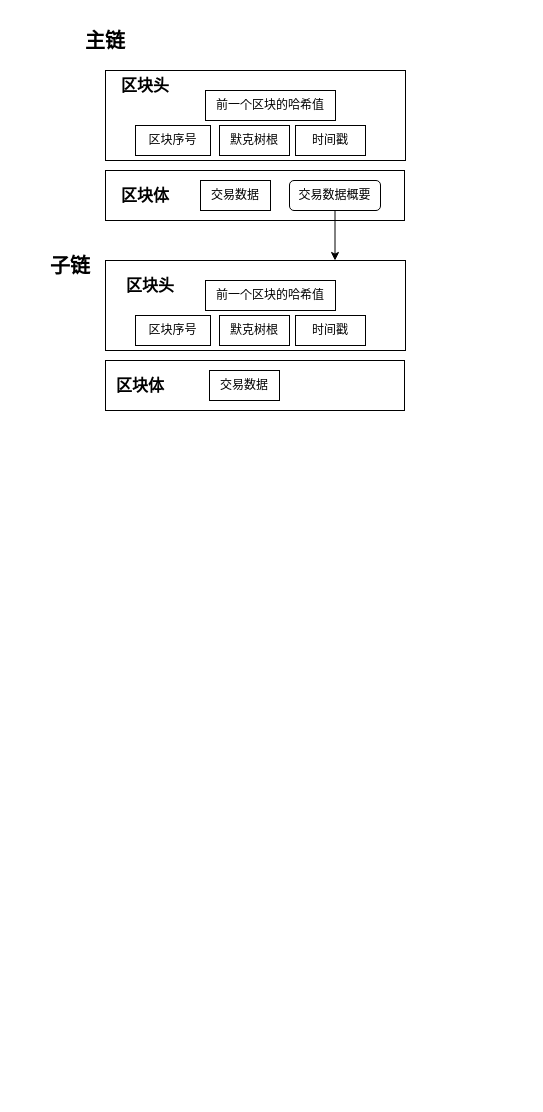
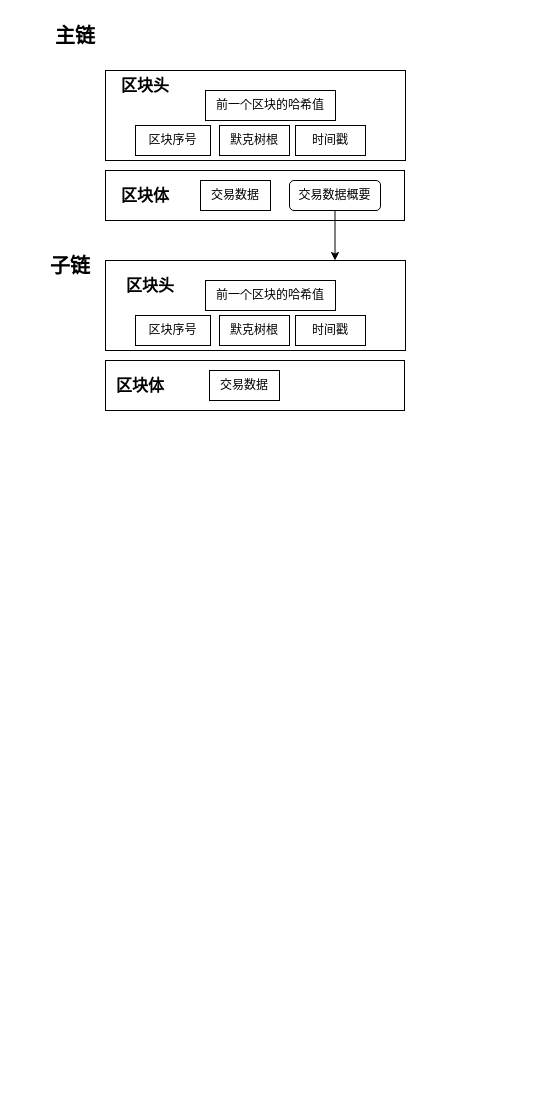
  <mxCell id="0" />
  <mxCell id="1" parent="0" />
  <mxCell id="2" style="edgeStyle=orthogonalEdgeStyle;rounded=0;orthogonalLoop=1;jettySize=auto;html=1;entryX=0.469;entryY=0.023;entryDx=0;entryDy=0;entryPerimeter=0;fontSize=11;" edge="1" parent="1"><mxGeometry relative="1" as="geometry"><mxPoint x="20" y="330" as="sourcePoint" /></mxGeometry></mxCell>
  <mxCell id="3" value="" style="rounded=0;whiteSpace=wrap;html=1;fillColor=none;" vertex="1" parent="1"><mxGeometry x="105" y="360" width="299" height="50" as="geometry" /></mxCell>
  <mxCell id="4" value="" style="rounded=0;whiteSpace=wrap;html=1;fillColor=none;" vertex="1" parent="1"><mxGeometry x="105" y="260" width="300" height="90" as="geometry" /></mxCell>
  <mxCell id="5" value="前一个区块的哈希值" style="rounded=0;whiteSpace=wrap;html=1;fillColor=default;" vertex="1" parent="1"><mxGeometry x="205" y="280" width="130" height="30" as="geometry" /></mxCell>
  <mxCell id="6" value="默克树根" style="rounded=0;whiteSpace=wrap;html=1;fillColor=default;" vertex="1" parent="1"><mxGeometry x="219" y="315" width="70" height="30" as="geometry" /></mxCell>
  <mxCell id="7" value="时间戳" style="rounded=0;whiteSpace=wrap;html=1;fillColor=default;" vertex="1" parent="1"><mxGeometry x="295" y="315" width="70" height="30" as="geometry" /></mxCell>
  <mxCell id="8" style="edgeStyle=orthogonalEdgeStyle;rounded=0;orthogonalLoop=1;jettySize=auto;html=1;entryX=0.5;entryY=0;entryDx=0;entryDy=0;fontSize=20;" edge="1" parent="1"><mxGeometry relative="1" as="geometry"><mxPoint x="196" y="1070" as="sourcePoint" /></mxGeometry></mxCell>
  <mxCell id="9" style="edgeStyle=orthogonalEdgeStyle;rounded=0;orthogonalLoop=1;jettySize=auto;html=1;entryX=0.5;entryY=0;entryDx=0;entryDy=0;fontSize=8;" edge="1" parent="1"><mxGeometry relative="1" as="geometry"><mxPoint x="196" y="1040" as="targetPoint" /></mxGeometry></mxCell>
  <mxCell id="10" style="edgeStyle=orthogonalEdgeStyle;rounded=0;orthogonalLoop=1;jettySize=auto;html=1;entryX=0.5;entryY=0;entryDx=0;entryDy=0;fontSize=20;" edge="1" parent="1"><mxGeometry relative="1" as="geometry"><mxPoint x="256" y="1040" as="targetPoint" /></mxGeometry></mxCell>
  <mxCell id="11" value="&lt;span style=&quot;font-size: 16px;&quot;&gt;&lt;b&gt;区块体&lt;/b&gt;&lt;/span&gt;" style="text;html=1;strokeColor=none;fillColor=none;align=center;verticalAlign=middle;whiteSpace=wrap;rounded=0;" vertex="1" parent="1"><mxGeometry x="80" y="370" width="120" height="30" as="geometry" /></mxCell>
  <mxCell id="12" value="&lt;span style=&quot;font-size: 16px;&quot;&gt;&lt;b&gt;区块头&lt;/b&gt;&lt;/span&gt;" style="text;html=1;strokeColor=none;fillColor=none;align=center;verticalAlign=middle;whiteSpace=wrap;rounded=0;" vertex="1" parent="1"><mxGeometry x="90" y="270" width="120" height="30" as="geometry" /></mxCell>
  <mxCell id="13" style="edgeStyle=orthogonalEdgeStyle;rounded=0;orthogonalLoop=1;jettySize=auto;html=1;entryX=0.5;entryY=0;entryDx=0;entryDy=0;fontSize=20;" edge="1" parent="1"><mxGeometry relative="1" as="geometry"><mxPoint x="265" y="1090" as="targetPoint" /></mxGeometry></mxCell>
  <mxCell id="14" value="区块序号" style="rounded=0;whiteSpace=wrap;html=1;fillColor=default;" vertex="1" parent="1"><mxGeometry x="135" y="315" width="75" height="30" as="geometry" /></mxCell>
  <mxCell id="15" style="edgeStyle=orthogonalEdgeStyle;rounded=0;orthogonalLoop=1;jettySize=auto;html=1;entryX=0.5;entryY=0;entryDx=0;entryDy=0;fontSize=20;" edge="1" parent="1"><mxGeometry relative="1" as="geometry"><mxPoint x="345" y="1090" as="targetPoint" /></mxGeometry></mxCell>
  <mxCell id="16" style="edgeStyle=orthogonalEdgeStyle;rounded=0;orthogonalLoop=1;jettySize=auto;html=1;entryX=0.5;entryY=0;entryDx=0;entryDy=0;fontSize=8;" edge="1" parent="1"><mxGeometry relative="1" as="geometry"><mxPoint x="336" y="1040" as="targetPoint" /></mxGeometry></mxCell>
  <mxCell id="17" style="edgeStyle=orthogonalEdgeStyle;rounded=0;orthogonalLoop=1;jettySize=auto;html=1;entryX=0.5;entryY=0;entryDx=0;entryDy=0;fontSize=20;" edge="1" parent="1"><mxGeometry relative="1" as="geometry"><mxPoint x="396" y="1040" as="targetPoint" /></mxGeometry></mxCell>
  <mxCell id="18" style="edgeStyle=orthogonalEdgeStyle;rounded=0;orthogonalLoop=1;jettySize=auto;html=1;entryX=0.5;entryY=0;entryDx=0;entryDy=0;fontSize=20;" edge="1" parent="1"><mxGeometry relative="1" as="geometry"><mxPoint x="405" y="1090" as="targetPoint" /></mxGeometry></mxCell>
  <mxCell id="19" style="edgeStyle=orthogonalEdgeStyle;rounded=0;orthogonalLoop=1;jettySize=auto;html=1;entryX=0.5;entryY=0;entryDx=0;entryDy=0;fontSize=8;" edge="1" parent="1"><mxGeometry relative="1" as="geometry"><Array as="points"><mxPoint x="437" y="280" /><mxPoint x="360" y="280" /></Array><mxPoint x="360" y="300" as="targetPoint" /></mxGeometry></mxCell>
  <mxCell id="20" style="edgeStyle=orthogonalEdgeStyle;rounded=0;orthogonalLoop=1;jettySize=auto;html=1;entryX=0.5;entryY=0;entryDx=0;entryDy=0;fontSize=11;" edge="1" parent="1"><mxGeometry relative="1" as="geometry"><Array as="points"><mxPoint x="437" y="280" /><mxPoint x="521" y="280" /></Array><mxPoint x="437" y="260" as="sourcePoint" /></mxGeometry></mxCell>
  <mxCell id="21" value="交易数据" style="rounded=0;whiteSpace=wrap;html=1;fillColor=default;" vertex="1" parent="1"><mxGeometry x="209" y="370" width="70" height="30" as="geometry" /></mxCell>
  <mxCell id="22" value="" style="rounded=0;whiteSpace=wrap;html=1;fillColor=none;" vertex="1" parent="1"><mxGeometry x="105" y="170" width="299" height="50" as="geometry" /></mxCell>
  <mxCell id="23" value="" style="rounded=0;whiteSpace=wrap;html=1;fillColor=none;" vertex="1" parent="1"><mxGeometry x="105" y="70" width="300" height="90" as="geometry" /></mxCell>
  <mxCell id="24" value="前一个区块的哈希值" style="rounded=0;whiteSpace=wrap;html=1;fillColor=default;" vertex="1" parent="1"><mxGeometry x="205" y="90" width="130" height="30" as="geometry" /></mxCell>
  <mxCell id="25" value="默克树根" style="rounded=0;whiteSpace=wrap;html=1;fillColor=default;" vertex="1" parent="1"><mxGeometry x="219" y="125" width="70" height="30" as="geometry" /></mxCell>
  <mxCell id="26" value="时间戳" style="rounded=0;whiteSpace=wrap;html=1;fillColor=default;" vertex="1" parent="1"><mxGeometry x="295" y="125" width="70" height="30" as="geometry" /></mxCell>
  <mxCell id="27" value="&lt;span style=&quot;font-size: 16px;&quot;&gt;&lt;b&gt;区块体&lt;/b&gt;&lt;/span&gt;" style="text;html=1;strokeColor=none;fillColor=none;align=center;verticalAlign=middle;whiteSpace=wrap;rounded=0;" vertex="1" parent="1"><mxGeometry x="85" y="180" width="120" height="30" as="geometry" /></mxCell>
  <mxCell id="28" value="&lt;span style=&quot;font-size: 16px;&quot;&gt;&lt;b&gt;区块头&lt;/b&gt;&lt;/span&gt;" style="text;html=1;strokeColor=none;fillColor=none;align=center;verticalAlign=middle;whiteSpace=wrap;rounded=0;" vertex="1" parent="1"><mxGeometry x="85" y="70" width="120" height="30" as="geometry" /></mxCell>
  <mxCell id="29" value="区块序号" style="rounded=0;whiteSpace=wrap;html=1;fillColor=default;" vertex="1" parent="1"><mxGeometry x="135" y="125" width="75" height="30" as="geometry" /></mxCell>
  <mxCell id="30" value="交易数据概要" style="whiteSpace=wrap;html=1;fillColor=default;rounded=1;" vertex="1" parent="1"><mxGeometry x="289" y="180" width="91" height="30" as="geometry" /></mxCell>
- <mxCell id="31" value="&lt;font style=&quot;font-size: 20px;&quot;&gt;&lt;b&gt;主链&lt;/b&gt;&lt;/font&gt;" style="text;html=1;strokeColor=none;fillColor=none;align=center;verticalAlign=middle;whiteSpace=wrap;rounded=0;fontSize=12;" vertex="1" parent="1"><mxGeometry x="75" y="25" width="60" height="30" as="geometry" /></mxCell>
+ <mxCell id="31" value="&lt;font style=&quot;font-size: 20px;&quot;&gt;&lt;b&gt;主链&lt;/b&gt;&lt;/font&gt;" style="text;html=1;strokeColor=none;fillColor=none;align=center;verticalAlign=middle;whiteSpace=wrap;rounded=0;fontSize=12;" vertex="1" parent="1"><mxGeometry x="45" y="20" width="60" height="30" as="geometry" /></mxCell>
  <mxCell id="32" value="交易数据" style="rounded=0;whiteSpace=wrap;html=1;fillColor=default;" vertex="1" parent="1"><mxGeometry x="200" y="180" width="70" height="30" as="geometry" /></mxCell>
  <mxCell id="33" value="" style="endArrow=classic;html=1;rounded=0;exitX=0.5;exitY=1;exitDx=0;exitDy=0;entryX=0.765;entryY=0;entryDx=0;entryDy=0;entryPerimeter=0;" edge="1" parent="1" source="30" target="4"><mxGeometry width="50" height="50" relative="1" as="geometry"><mxPoint x="230" y="210" as="sourcePoint" /><mxPoint x="340" y="310" as="targetPoint" /></mxGeometry></mxCell>
  <mxCell id="34" value="&lt;font style=&quot;font-size: 20px;&quot;&gt;&lt;b&gt;子链&lt;/b&gt;&lt;/font&gt;" style="text;html=1;strokeColor=none;fillColor=none;align=center;verticalAlign=middle;whiteSpace=wrap;rounded=0;fontSize=12;" vertex="1" parent="1"><mxGeometry x="40" y="250" width="60" height="30" as="geometry" /></mxCell>
